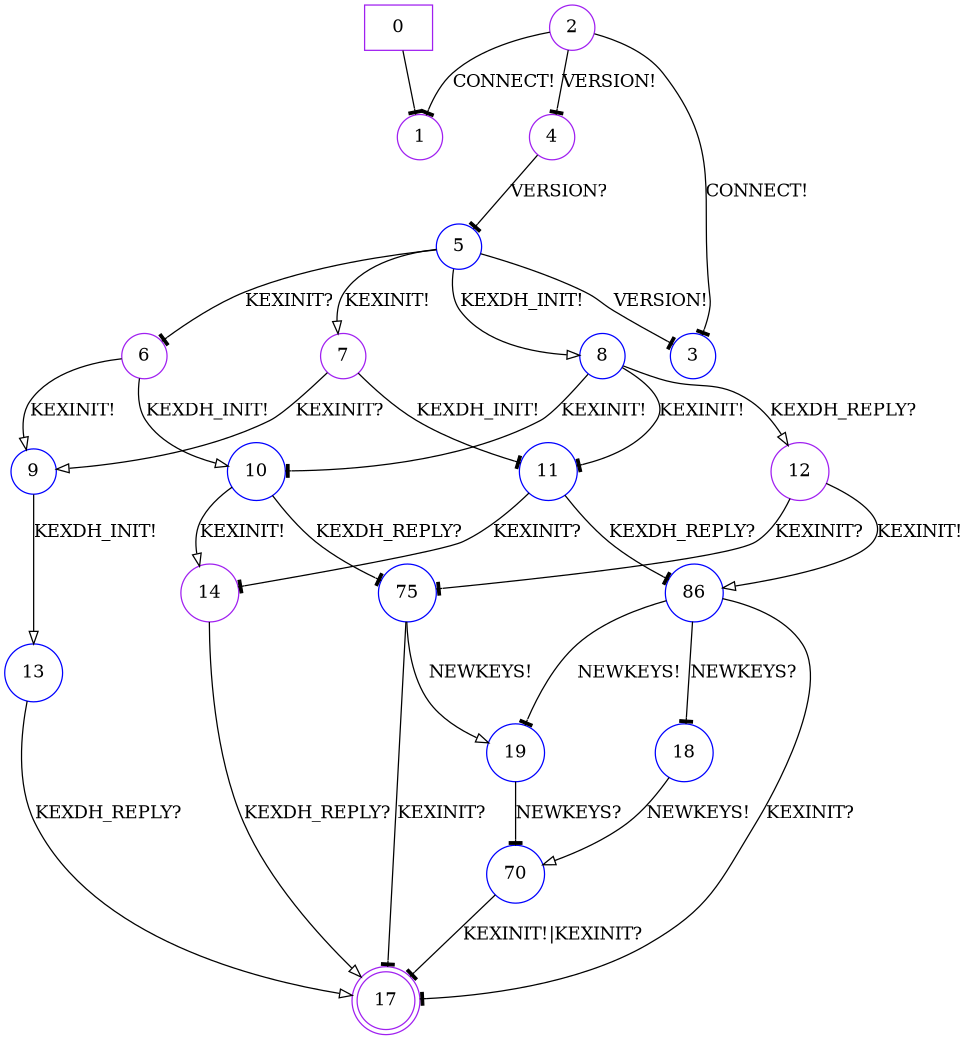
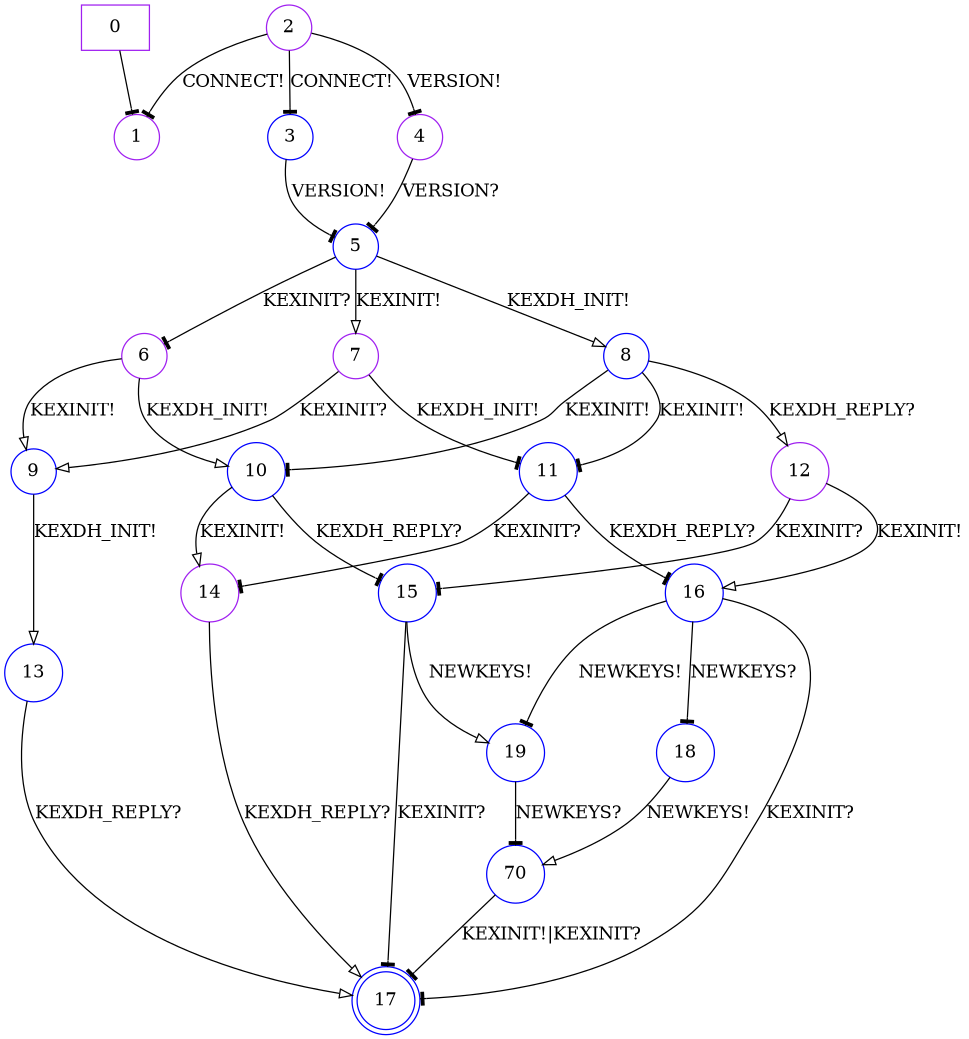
  digraph {
    node [color=blue shape=circle]
    edge [arrowhead=tee]
    n1 [color=purple label=0 shape=box]
    n2 [color=purple label=1]
    n3 [color=purple label=2]
    n4 [label=3]
    n5 [color=purple label=4]
    n6 [label=5]
    n7 [color=purple label=6]
    n8 [color=purple label=7]
    n9 [label=8]
    n10 [label=9]
    n11 [label=10]
    n12 [label=11]
    n13 [color=purple label=12]
    n14 [label=13]
    n15 [color=purple label=14]
-   n16 [label=75]
-   n17 [label=86]
-   n18 [color=purple label=17 shape=doublecircle]
+   n16 [label=15]
+   n17 [label=16]
+   n18 [label=17 shape=doublecircle]
    n19 [label=19]
    n20 [label=18]
    n21 [label=70]
    n1 -> n2
    n3 -> n2 [label="CONNECT!"]
    n3 -> n4 [label="CONNECT!"]
    n3 -> n5 [label="VERSION!"]
-   n6 -> n4 [label="VERSION!"]
+   n4 -> n6 [label="VERSION!"]
    n5 -> n6 [label="VERSION?"]
    n6 -> n7 [label="KEXINIT?"]
    n6 -> n8 [arrowhead=onormal label="KEXINIT!"]
    n6 -> n9 [arrowhead=onormal label="KEXDH_INIT!"]
    n7 -> n10 [arrowhead=onormal label="KEXINIT!"]
    n7 -> n11 [arrowhead=onormal label="KEXDH_INIT!"]
    n8 -> n10 [arrowhead=onormal label="KEXINIT?"]
    n8 -> n12 [label="KEXDH_INIT!"]
    n9 -> n11 [label="KEXINIT!"]
    n9 -> n12 [label="KEXINIT!"]
    n9 -> n13 [arrowhead=onormal label="KEXDH_REPLY?"]
    n10 -> n14 [arrowhead=onormal label="KEXDH_INIT!"]
    n11 -> n15 [arrowhead=onormal label="KEXINIT!"]
    n11 -> n16 [label="KEXDH_REPLY?"]
    n12 -> n15 [label="KEXINIT?"]
    n12 -> n17 [label="KEXDH_REPLY?"]
    n13 -> n16 [label="KEXINIT?"]
    n13 -> n17 [arrowhead=onormal label="KEXINIT!"]
    n14 -> n18 [arrowhead=onormal label="KEXDH_REPLY?"]
    n15 -> n18 [arrowhead=onormal label="KEXDH_REPLY?"]
    n16 -> n18 [label="KEXINIT?"]
    n16 -> n19 [arrowhead=onormal label="NEWKEYS!"]
    n17 -> n18 [label="KEXINIT?"]
    n17 -> n19 [label="NEWKEYS!"]
    n17 -> n20 [label="NEWKEYS?"]
    n19 -> n21 [label="NEWKEYS?"]
    n20 -> n21 [arrowhead=onormal label="NEWKEYS!"]
    n21 -> n18 [label="KEXINIT!|KEXINIT?"]
  }
